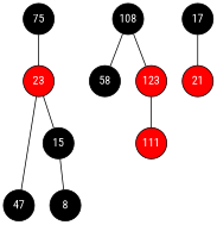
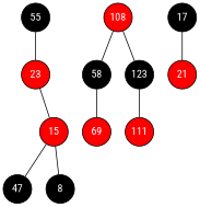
  graph {
    fontname="Roboto Condensed"
    node [fillcolor=black fixedsize=true fontcolor=white fontname="Roboto Condensed" shape=circle style=filled]
    edge [dir=none fontname="Roboto Condensed"]
-   55 [width=0.5 label=75]
+   55 [width=0.5]
    23 [fillcolor=red width=0.5]
-   15 [width=0.5]
+   15 [fillcolor=red width=0.5]
    n4 [label=47 width=0.5]
-   108 [width=0.5]
+   108 [fillcolor=red width=0.5]
    n6 [label=58 width=0.5]
-   123 [fillcolor=red width=0.5]
+   123 [width=0.5]
    8 [width=0.5]
    17 [width=0.5]
    21 [fillcolor=red width=0.5]
+   69 [fillcolor=red width=0.5]
    111 [fillcolor=red width=0.5]
    55 -- 23
    23 -- 15
-   23 -- n4
+   15 -- n4
    15 -- 8
    108 -- n6
    108 -- 123
+   n6 -- 69
    123 -- 111
    17 -- 21
  }
